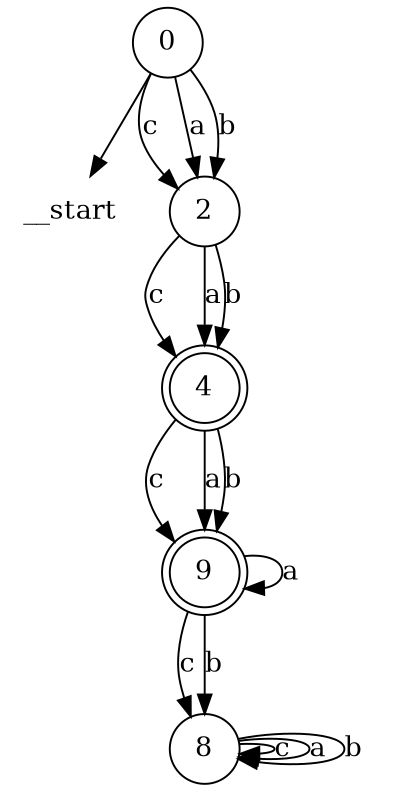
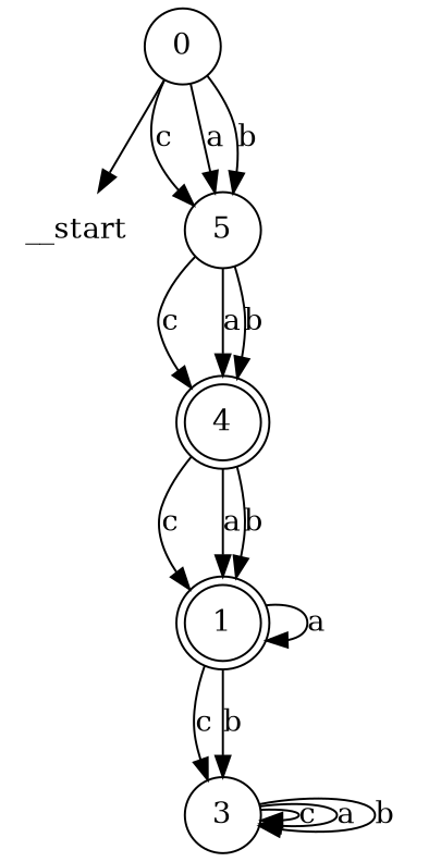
  digraph {
    node [shape=circle]
    __start [shape=none]
    n2 [label=0]
-   n3 [label=2]
+   n3 [label=5]
    n4 [label=4 shape=doublecircle]
-   n5 [label=9 shape=doublecircle]
-   n6 [label=8]
+   n5 [label=1 shape=doublecircle]
+   n6 [label=3]
    n2 -> __start
    n2 -> n3 [label=c]
    n2 -> n3 [label=a]
    n2 -> n3 [label=b]
    n3 -> n4 [label=c]
    n3 -> n4 [label=a]
    n3 -> n4 [label=b]
    n4 -> n5 [label=c]
    n4 -> n5 [label=a]
    n4 -> n5 [label=b]
    n5 -> n5 [label=a]
    n5 -> n6 [label=c]
    n5 -> n6 [label=b]
    n6 -> n6 [label=c]
    n6 -> n6 [label=a]
    n6 -> n6 [label=b]
  }
